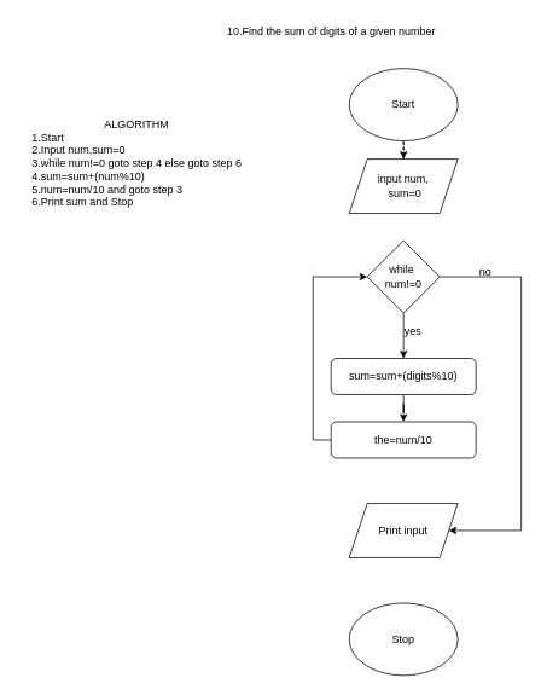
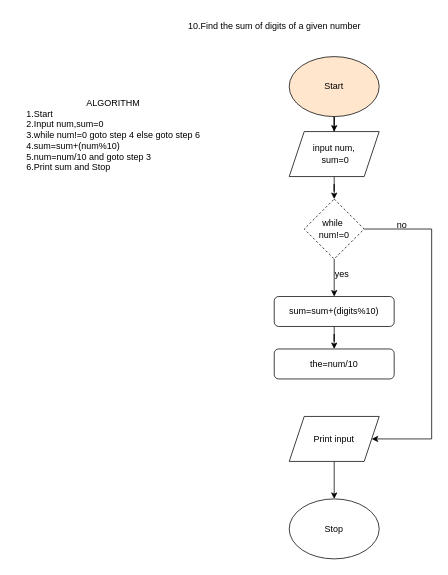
  <mxCell id="0" />
  <mxCell id="1" parent="0" />
- <mxCell id="2" value="" style="edgeStyle=orthogonalEdgeStyle;rounded=0;orthogonalLoop=1;jettySize=auto;html=1;dashed=1;" parent="1" source="3" target="6" edge="1"><mxGeometry relative="1" as="geometry" /></mxCell>
- <mxCell id="3" value="Start" style="ellipse;whiteSpace=wrap;html=1;" parent="1" vertex="1"><mxGeometry x="385" y="75" width="120" height="80" as="geometry" /></mxCell>
+ <mxCell id="2" value="" style="edgeStyle=orthogonalEdgeStyle;rounded=0;orthogonalLoop=1;jettySize=auto;html=1;" parent="1" source="3" target="6" edge="1"><mxGeometry relative="1" as="geometry" /></mxCell>
+ <mxCell id="3" value="Start" style="ellipse;whiteSpace=wrap;html=1;fillColor=#ffe6cc;" parent="1" vertex="1"><mxGeometry x="385" y="75" width="120" height="80" as="geometry" /></mxCell>
  <mxCell id="4" value="Stop" style="ellipse;whiteSpace=wrap;html=1;" parent="1" vertex="1"><mxGeometry x="385" y="665" width="120" height="80" as="geometry" /></mxCell>
+ <mxCell id="5" value="" style="edgeStyle=orthogonalEdgeStyle;rounded=0;orthogonalLoop=1;jettySize=auto;html=1;" parent="1" source="6" target="9" edge="1"><mxGeometry relative="1" as="geometry" /></mxCell>
  <mxCell id="6" value="input num,&lt;br&gt;&amp;nbsp;sum=0" style="shape=parallelogram;perimeter=parallelogramPerimeter;whiteSpace=wrap;html=1;fixedSize=1;" parent="1" vertex="1"><mxGeometry x="385" y="175" width="120" height="60" as="geometry" /></mxCell>
  <mxCell id="7" value="" style="edgeStyle=orthogonalEdgeStyle;rounded=0;orthogonalLoop=1;jettySize=auto;html=1;" parent="1" source="9" target="11" edge="1"><mxGeometry relative="1" as="geometry" /></mxCell>
  <mxCell id="8" style="edgeStyle=orthogonalEdgeStyle;rounded=0;orthogonalLoop=1;jettySize=auto;html=1;exitX=1;exitY=0.5;exitDx=0;exitDy=0;entryX=1;entryY=0.5;entryDx=0;entryDy=0;" parent="1" source="9" target="16" edge="1"><mxGeometry relative="1" as="geometry"><mxPoint x="565" y="585" as="targetPoint" /><Array as="points"><mxPoint x="575" y="305" /><mxPoint x="575" y="585" /></Array></mxGeometry></mxCell>
- <mxCell id="9" value="while&amp;nbsp;&lt;br&gt;num!=0" style="rhombus;whiteSpace=wrap;html=1;" parent="1" vertex="1"><mxGeometry x="405" y="265" width="80" height="80" as="geometry" /></mxCell>
+ <mxCell id="9" value="while&amp;nbsp;&lt;br&gt;num!=0" style="rhombus;whiteSpace=wrap;html=1;dashed=1;" parent="1" vertex="1"><mxGeometry x="405" y="265" width="80" height="80" as="geometry" /></mxCell>
  <mxCell id="10" value="" style="edgeStyle=orthogonalEdgeStyle;rounded=0;orthogonalLoop=1;jettySize=auto;html=1;" parent="1" source="11" target="13" edge="1"><mxGeometry relative="1" as="geometry" /></mxCell>
  <mxCell id="11" value="sum=sum+(digits%10)" style="rounded=1;whiteSpace=wrap;html=1;" parent="1" vertex="1"><mxGeometry x="365" y="395" width="160" height="40" as="geometry" /></mxCell>
- <mxCell id="12" style="edgeStyle=orthogonalEdgeStyle;rounded=0;orthogonalLoop=1;jettySize=auto;html=1;exitX=0;exitY=0.5;exitDx=0;exitDy=0;entryX=0;entryY=0.5;entryDx=0;entryDy=0;" parent="1" source="13" target="9" edge="1"><mxGeometry relative="1" as="geometry" /></mxCell>
  <mxCell id="13" value="the=num/10" style="whiteSpace=wrap;html=1;rounded=1;" parent="1" vertex="1"><mxGeometry x="365" y="465" width="160" height="40" as="geometry" /></mxCell>
  <mxCell id="14" value="yes" style="text;html=1;align=center;verticalAlign=middle;resizable=0;points=[];autosize=1;strokeColor=none;fillColor=none;" parent="1" vertex="1"><mxGeometry x="435" y="350" width="40" height="30" as="geometry" /></mxCell>
+ <mxCell id="15" value="" style="edgeStyle=orthogonalEdgeStyle;rounded=0;orthogonalLoop=1;jettySize=auto;html=1;" parent="1" source="16" target="4" edge="1"><mxGeometry relative="1" as="geometry" /></mxCell>
  <mxCell id="16" value="Print input" style="shape=parallelogram;perimeter=parallelogramPerimeter;whiteSpace=wrap;html=1;fixedSize=1;" parent="1" vertex="1"><mxGeometry x="385" y="555" width="120" height="60" as="geometry" /></mxCell>
  <mxCell id="17" value="no" style="text;html=1;align=center;verticalAlign=middle;resizable=0;points=[];autosize=1;strokeColor=none;fillColor=none;" parent="1" vertex="1"><mxGeometry x="515" y="285" width="40" height="30" as="geometry" /></mxCell>
  <mxCell id="18" value="10.Find the sum of digits of a given number" style="text;html=1;align=center;verticalAlign=middle;resizable=0;points=[];autosize=1;strokeColor=none;fillColor=none;" parent="1" vertex="1"><mxGeometry x="240" y="20" width="250" height="30" as="geometry" /></mxCell>
  <mxCell id="19" value="ALGORITHM&lt;br&gt;&lt;div style=&quot;text-align: left;&quot;&gt;&lt;span style=&quot;background-color: initial;&quot;&gt;1.Start&lt;/span&gt;&lt;/div&gt;&lt;div style=&quot;text-align: left;&quot;&gt;&lt;span style=&quot;background-color: initial;&quot;&gt;2.Input num,sum=0&lt;/span&gt;&lt;/div&gt;&lt;div style=&quot;text-align: left;&quot;&gt;&lt;span style=&quot;background-color: initial;&quot;&gt;3.while num!=0 goto step 4 else goto step 6&lt;/span&gt;&lt;/div&gt;&lt;div style=&quot;text-align: left;&quot;&gt;&lt;span style=&quot;background-color: initial;&quot;&gt;4.sum=sum+(num%10)&lt;/span&gt;&lt;/div&gt;&lt;div style=&quot;text-align: left;&quot;&gt;&lt;span style=&quot;background-color: initial;&quot;&gt;5.num=num/10 and goto step 3&lt;/span&gt;&lt;/div&gt;&lt;div style=&quot;text-align: left;&quot;&gt;&lt;span style=&quot;background-color: initial;&quot;&gt;6.Print sum and Stop&lt;/span&gt;&lt;/div&gt;" style="text;html=1;align=center;verticalAlign=middle;resizable=0;points=[];autosize=1;strokeColor=none;fillColor=none;" vertex="1" parent="1"><mxGeometry x="20" y="125" width="260" height="110" as="geometry" /></mxCell>
